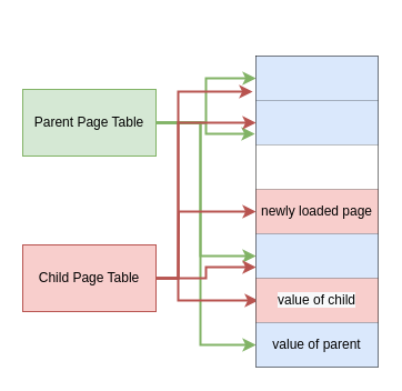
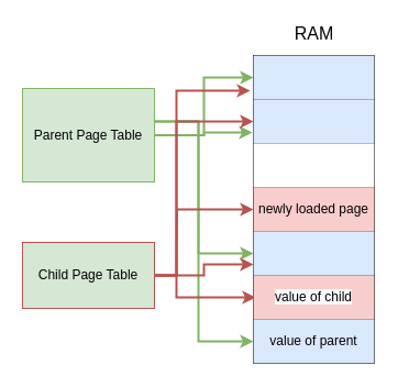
  <mxCell id="0" />
  <mxCell id="1" parent="0" />
  <mxCell id="2" style="edgeStyle=orthogonalEdgeStyle;rounded=0;orthogonalLoop=1;jettySize=auto;html=1;entryX=0;entryY=0.5;entryDx=0;entryDy=0;strokeWidth=2;fillColor=#d5e8d4;strokeColor=#82b366;" parent="1" source="6" target="14" edge="1"><mxGeometry relative="1" as="geometry" /></mxCell>
  <mxCell id="3" style="edgeStyle=orthogonalEdgeStyle;rounded=0;orthogonalLoop=1;jettySize=auto;html=1;entryX=-0.009;entryY=0.75;entryDx=0;entryDy=0;entryPerimeter=0;strokeWidth=2;fillColor=#d5e8d4;strokeColor=#82b366;" parent="1" source="6" target="16" edge="1"><mxGeometry relative="1" as="geometry" /></mxCell>
  <mxCell id="4" style="edgeStyle=orthogonalEdgeStyle;rounded=0;orthogonalLoop=1;jettySize=auto;html=1;entryX=0;entryY=0.5;entryDx=0;entryDy=0;strokeWidth=2;fillColor=#d5e8d4;strokeColor=#82b366;" parent="1" source="6" target="22" edge="1"><mxGeometry relative="1" as="geometry"><Array as="points"><mxPoint x="180" y="110" /><mxPoint x="180" y="230" /></Array></mxGeometry></mxCell>
  <mxCell id="5" style="edgeStyle=orthogonalEdgeStyle;rounded=0;orthogonalLoop=1;jettySize=auto;html=1;strokeWidth=2;fillColor=#d5e8d4;strokeColor=#82b366;" parent="1" source="6" target="26" edge="1"><mxGeometry relative="1" as="geometry"><Array as="points"><mxPoint x="180" y="110" /><mxPoint x="180" y="310" /></Array></mxGeometry></mxCell>
- <mxCell id="6" value="Parent Page Table" style="rounded=0;whiteSpace=wrap;html=1;fillColor=#d5e8d4;strokeColor=#82b366;" parent="1" vertex="1"><mxGeometry x="20" y="80" width="120" height="60" as="geometry" /></mxCell>
+ <mxCell id="6" value="Parent Page Table" style="rounded=0;whiteSpace=wrap;html=1;fillColor=#d5e8d4;strokeColor=#82b366;" parent="1" vertex="1"><mxGeometry x="20" y="80" width="120" height="85" as="geometry" /></mxCell>
  <mxCell id="7" style="edgeStyle=orthogonalEdgeStyle;rounded=0;orthogonalLoop=1;jettySize=auto;html=1;entryX=-0.027;entryY=0.8;entryDx=0;entryDy=0;entryPerimeter=0;strokeWidth=2;fillColor=#f8cecc;strokeColor=#b85450;" parent="1" source="12" target="14" edge="1"><mxGeometry relative="1" as="geometry"><Array as="points"><mxPoint x="160" y="250" /><mxPoint x="160" y="82" /></Array></mxGeometry></mxCell>
  <mxCell id="8" style="edgeStyle=orthogonalEdgeStyle;rounded=0;orthogonalLoop=1;jettySize=auto;html=1;entryX=0;entryY=0.5;entryDx=0;entryDy=0;strokeWidth=2;fillColor=#f8cecc;strokeColor=#b85450;" parent="1" source="12" target="16" edge="1"><mxGeometry relative="1" as="geometry"><Array as="points"><mxPoint x="160" y="250" /><mxPoint x="160" y="110" /></Array></mxGeometry></mxCell>
  <mxCell id="9" style="edgeStyle=orthogonalEdgeStyle;rounded=0;orthogonalLoop=1;jettySize=auto;html=1;entryX=0;entryY=0.75;entryDx=0;entryDy=0;entryPerimeter=0;strokeWidth=2;fillColor=#f8cecc;strokeColor=#b85450;" parent="1" source="12" target="22" edge="1"><mxGeometry relative="1" as="geometry" /></mxCell>
  <mxCell id="10" style="edgeStyle=orthogonalEdgeStyle;rounded=0;orthogonalLoop=1;jettySize=auto;html=1;strokeWidth=2;fillColor=#f8cecc;strokeColor=#b85450;" parent="1" source="12" edge="1"><mxGeometry relative="1" as="geometry"><Array as="points"><mxPoint x="160" y="250" /><mxPoint x="160" y="270" /><mxPoint x="232" y="270" /></Array><mxPoint x="232" y="270" as="targetPoint" /></mxGeometry></mxCell>
  <mxCell id="11" style="edgeStyle=orthogonalEdgeStyle;rounded=0;orthogonalLoop=1;jettySize=auto;html=1;strokeWidth=2;fillColor=#f8cecc;strokeColor=#b85450;" edge="1" parent="1" target="20"><mxGeometry relative="1" as="geometry"><mxPoint x="160" y="250" as="sourcePoint" /></mxGeometry></mxCell>
- <mxCell id="12" value="Child Page Table" style="rounded=0;whiteSpace=wrap;html=1;fillColor=#f8cecc;strokeColor=#b85450;" parent="1" vertex="1"><mxGeometry x="20" y="220" width="120" height="60" as="geometry" /></mxCell>
+ <mxCell id="12" value="Child Page Table" style="rounded=0;whiteSpace=wrap;html=1;fillColor=#d5e8d4;strokeColor=#b85450;" parent="1" vertex="1"><mxGeometry x="20" y="220" width="120" height="60" as="geometry" /></mxCell>
  <mxCell id="13" value="" style="shape=table;html=1;whiteSpace=wrap;startSize=0;container=1;collapsible=0;childLayout=tableLayout;" parent="1" vertex="1"><mxGeometry x="230" y="50" width="110" height="280" as="geometry" /></mxCell>
  <mxCell id="14" value="" style="shape=partialRectangle;html=1;whiteSpace=wrap;collapsible=0;dropTarget=0;pointerEvents=0;fillColor=none;top=0;left=0;bottom=0;right=0;points=[[0,0.5],[1,0.5]];portConstraint=eastwest;" parent="13" vertex="1"><mxGeometry width="110" height="40" as="geometry" /></mxCell>
  <mxCell id="15" value="" style="shape=partialRectangle;html=1;whiteSpace=wrap;connectable=0;overflow=hidden;fillColor=#dae8fc;top=0;left=0;bottom=0;right=0;strokeColor=#6c8ebf;" parent="14" vertex="1"><mxGeometry width="110" height="40" as="geometry" /></mxCell>
  <mxCell id="16" value="" style="shape=partialRectangle;html=1;whiteSpace=wrap;collapsible=0;dropTarget=0;pointerEvents=0;fillColor=none;top=0;left=0;bottom=0;right=0;points=[[0,0.5],[1,0.5]];portConstraint=eastwest;" parent="13" vertex="1"><mxGeometry y="40" width="110" height="40" as="geometry" /></mxCell>
  <mxCell id="17" value="" style="shape=partialRectangle;html=1;whiteSpace=wrap;connectable=0;overflow=hidden;fillColor=#dae8fc;top=0;left=0;bottom=0;right=0;strokeColor=#6c8ebf;" parent="16" vertex="1"><mxGeometry width="110" height="40" as="geometry" /></mxCell>
  <mxCell id="18" value="" style="shape=partialRectangle;html=1;whiteSpace=wrap;collapsible=0;dropTarget=0;pointerEvents=0;fillColor=none;top=0;left=0;bottom=0;right=0;points=[[0,0.5],[1,0.5]];portConstraint=eastwest;" parent="13" vertex="1"><mxGeometry y="80" width="110" height="40" as="geometry" /></mxCell>
  <mxCell id="19" value="" style="shape=partialRectangle;html=1;whiteSpace=wrap;connectable=0;overflow=hidden;top=0;left=0;bottom=0;right=0;" parent="18" vertex="1"><mxGeometry width="110" height="40" as="geometry" /></mxCell>
  <mxCell id="20" value="" style="shape=partialRectangle;html=1;whiteSpace=wrap;collapsible=0;dropTarget=0;pointerEvents=0;fillColor=none;top=0;left=0;bottom=0;right=0;points=[[0,0.5],[1,0.5]];portConstraint=eastwest;" parent="13" vertex="1"><mxGeometry y="120" width="110" height="40" as="geometry" /></mxCell>
  <mxCell id="21" value="newly loaded page" style="shape=partialRectangle;html=1;whiteSpace=wrap;connectable=0;overflow=hidden;top=0;left=0;bottom=0;right=0;fillColor=#f8cecc;strokeColor=#b85450;" parent="20" vertex="1"><mxGeometry width="110" height="40" as="geometry" /></mxCell>
  <mxCell id="22" value="" style="shape=partialRectangle;html=1;whiteSpace=wrap;collapsible=0;dropTarget=0;pointerEvents=0;fillColor=none;top=0;left=0;bottom=0;right=0;points=[[0,0.5],[1,0.5]];portConstraint=eastwest;" parent="13" vertex="1"><mxGeometry y="160" width="110" height="40" as="geometry" /></mxCell>
  <mxCell id="23" value="" style="shape=partialRectangle;html=1;whiteSpace=wrap;connectable=0;overflow=hidden;fillColor=#dae8fc;top=0;left=0;bottom=0;right=0;strokeColor=#6c8ebf;" parent="22" vertex="1"><mxGeometry width="110" height="40" as="geometry" /></mxCell>
  <mxCell id="24" value="" style="shape=partialRectangle;html=1;whiteSpace=wrap;collapsible=0;dropTarget=0;pointerEvents=0;fillColor=none;top=0;left=0;bottom=0;right=0;points=[[0,0.5],[1,0.5]];portConstraint=eastwest;" parent="13" vertex="1"><mxGeometry y="200" width="110" height="40" as="geometry" /></mxCell>
  <mxCell id="25" value="&lt;span style=&quot;color: rgb(0 , 0 , 0) ; font-family: &amp;#34;helvetica&amp;#34; ; font-size: 12px ; font-style: normal ; font-weight: 400 ; letter-spacing: normal ; text-align: center ; text-indent: 0px ; text-transform: none ; word-spacing: 0px ; background-color: rgb(248 , 249 , 250) ; display: inline ; float: none&quot;&gt;value of child&lt;/span&gt;" style="shape=partialRectangle;html=1;whiteSpace=wrap;connectable=0;overflow=hidden;top=0;left=0;bottom=0;right=0;fillColor=#f8cecc;strokeColor=#b85450;" parent="24" vertex="1"><mxGeometry width="110" height="40" as="geometry" /></mxCell>
  <mxCell id="26" value="" style="shape=partialRectangle;html=1;whiteSpace=wrap;collapsible=0;dropTarget=0;pointerEvents=0;fillColor=none;top=0;left=0;bottom=0;right=0;points=[[0,0.5],[1,0.5]];portConstraint=eastwest;" parent="13" vertex="1"><mxGeometry y="240" width="110" height="40" as="geometry" /></mxCell>
  <mxCell id="27" value="value of parent" style="shape=partialRectangle;html=1;whiteSpace=wrap;connectable=0;overflow=hidden;fillColor=#dae8fc;top=0;left=0;bottom=0;right=0;strokeColor=#6c8ebf;" parent="26" vertex="1"><mxGeometry width="110" height="40" as="geometry" /></mxCell>
+ <mxCell id="28" value="&lt;font style=&quot;font-size: 16px&quot;&gt;RAM&lt;/font&gt;" style="text;html=1;align=center;verticalAlign=middle;resizable=0;points=[];autosize=1;" vertex="1" parent="1"><mxGeometry x="260" y="20" width="50" height="20" as="geometry" /></mxCell>
